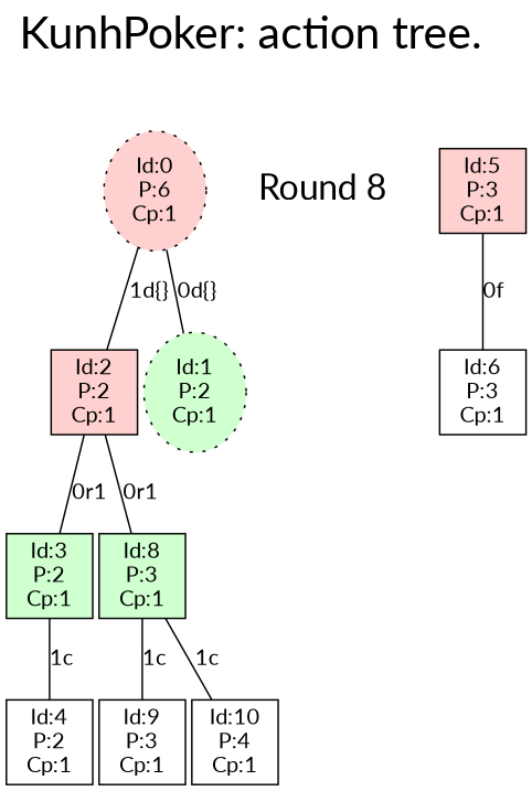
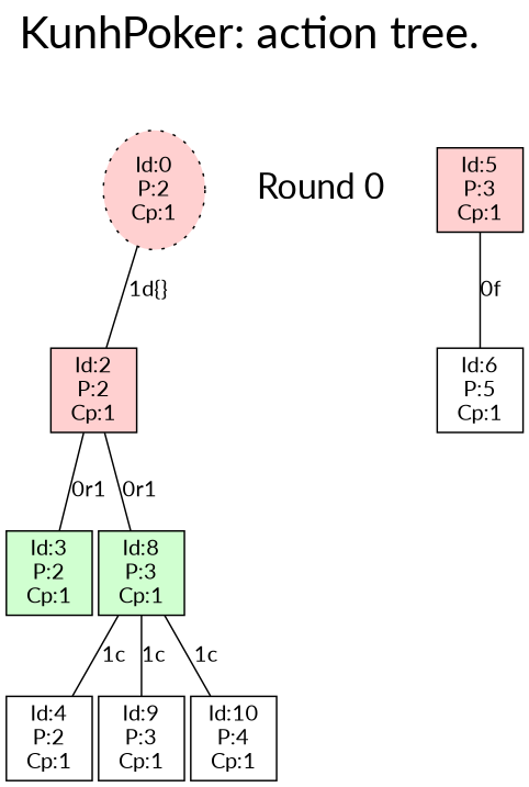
  digraph {
    fontname=Lato
    fontsize=28
    label="KunhPoker: action tree."
    labeljust=l
    labelloc=t
    nodesep=0.05
    node [fillcolor="#FFFFFF" fontname=Lato shape=box style=filled]
    edge [arrowhead=none fontname=Lato]
-   n1 [fillcolor="#FFD0D0" label="Id:0\nP:6\nCp:1" shape=ellipse style="filled, dotted"]
-   n2 [fontsize=22 label="Round 8" peripheries=0 style=bold fillcolor="" shape=""]
+   n1 [fillcolor="#FFD0D0" label="Id:0\nP:2\nCp:1" shape=ellipse style="filled, dotted"]
+   n2 [fontsize=22 label="Round 0" peripheries=0 style=bold fillcolor="" shape=""]
    n3 [fillcolor="#FFD0D0" label="Id:2\nP:2\nCp:1"]
-   n4 [fillcolor="#D0FFD0" label="Id:1\nP:2\nCp:1" shape=ellipse style="filled, dotted"]
    n5 [label="Id:4\nP:2\nCp:1"]
    n6 [fillcolor="#D0FFD0" label="Id:3\nP:2\nCp:1"]
    n7 [fillcolor="#FFD0D0" label="Id:5\nP:3\nCp:1"]
-   n8 [label="Id:6\nP:3\nCp:1"]
+   n8 [label="Id:6\nP:5\nCp:1"]
    n9 [fillcolor="#D0FFD0" label="Id:8\nP:3\nCp:1"]
    n10 [label="Id:9\nP:3\nCp:1"]
    n11 [label="Id:10\nP:4\nCp:1"]
    subgraph sub_1 {
      rank=same
      n1
      n2
    }
    n1 -> n3 [label="1d{}"]
-   n1 -> n4 [label="0d{}"]
    n3 -> n6 [label="0r1"]
    n3 -> n9 [label="0r1"]
-   n6 -> n5 [label="1c"]
+   n9 -> n5 [label="1c"]
    n7 -> n8 [label="0f"]
    n9 -> n10 [label="1c"]
    n9 -> n11 [label="1c"]
  }
